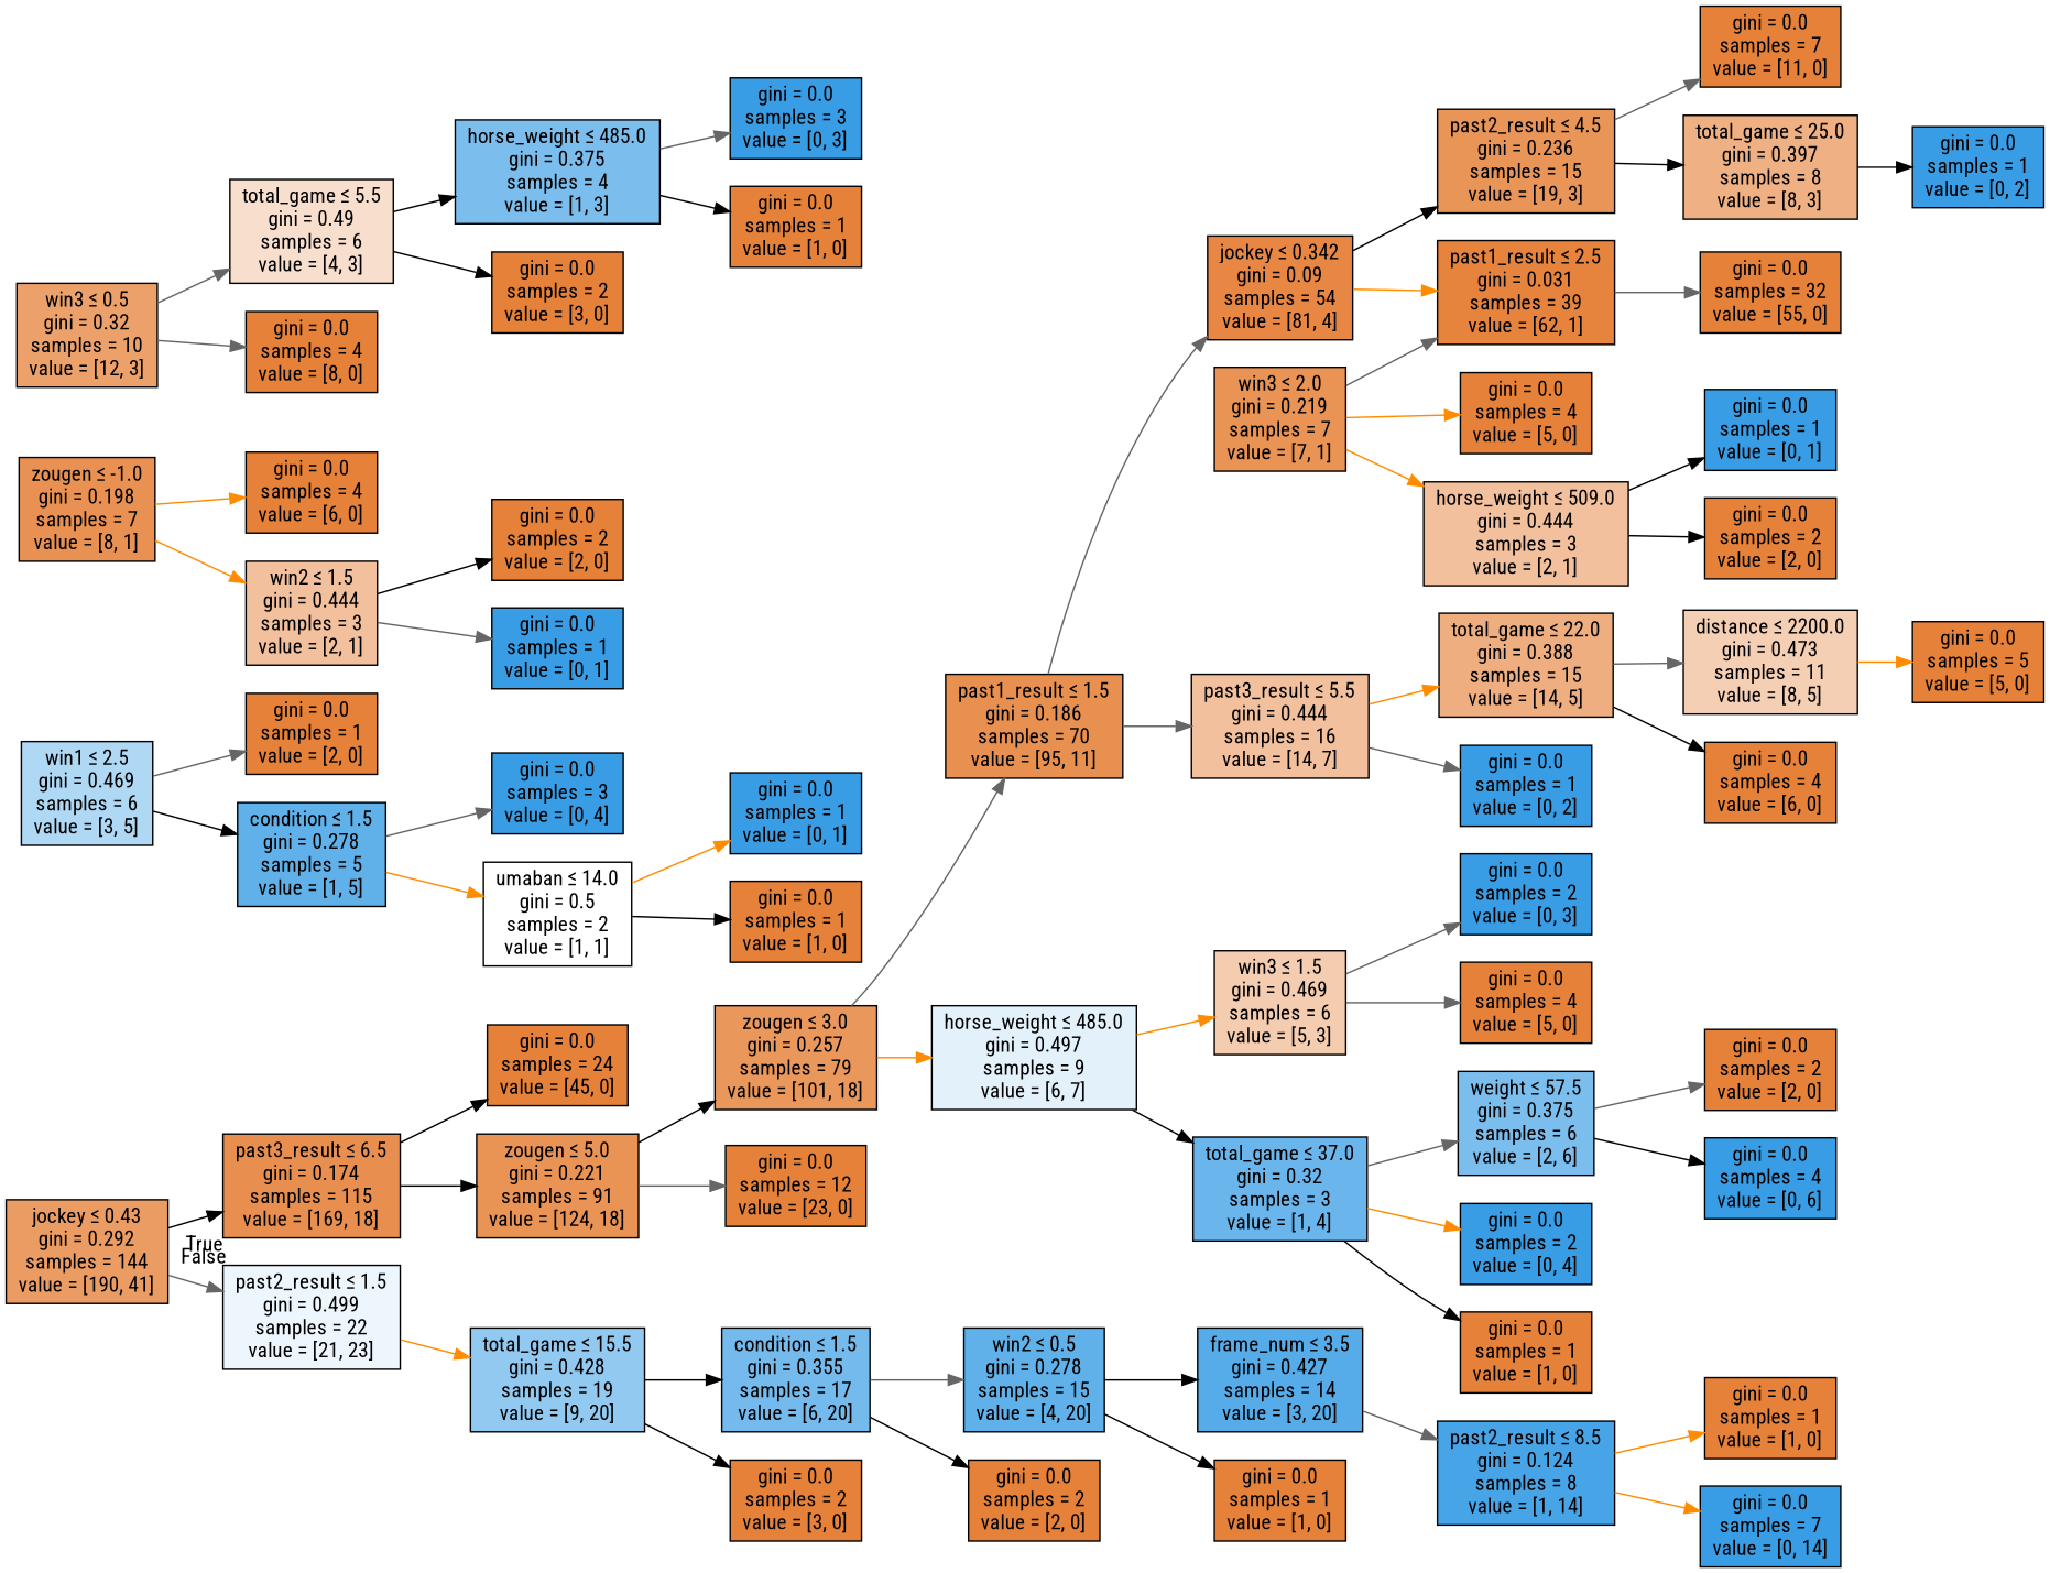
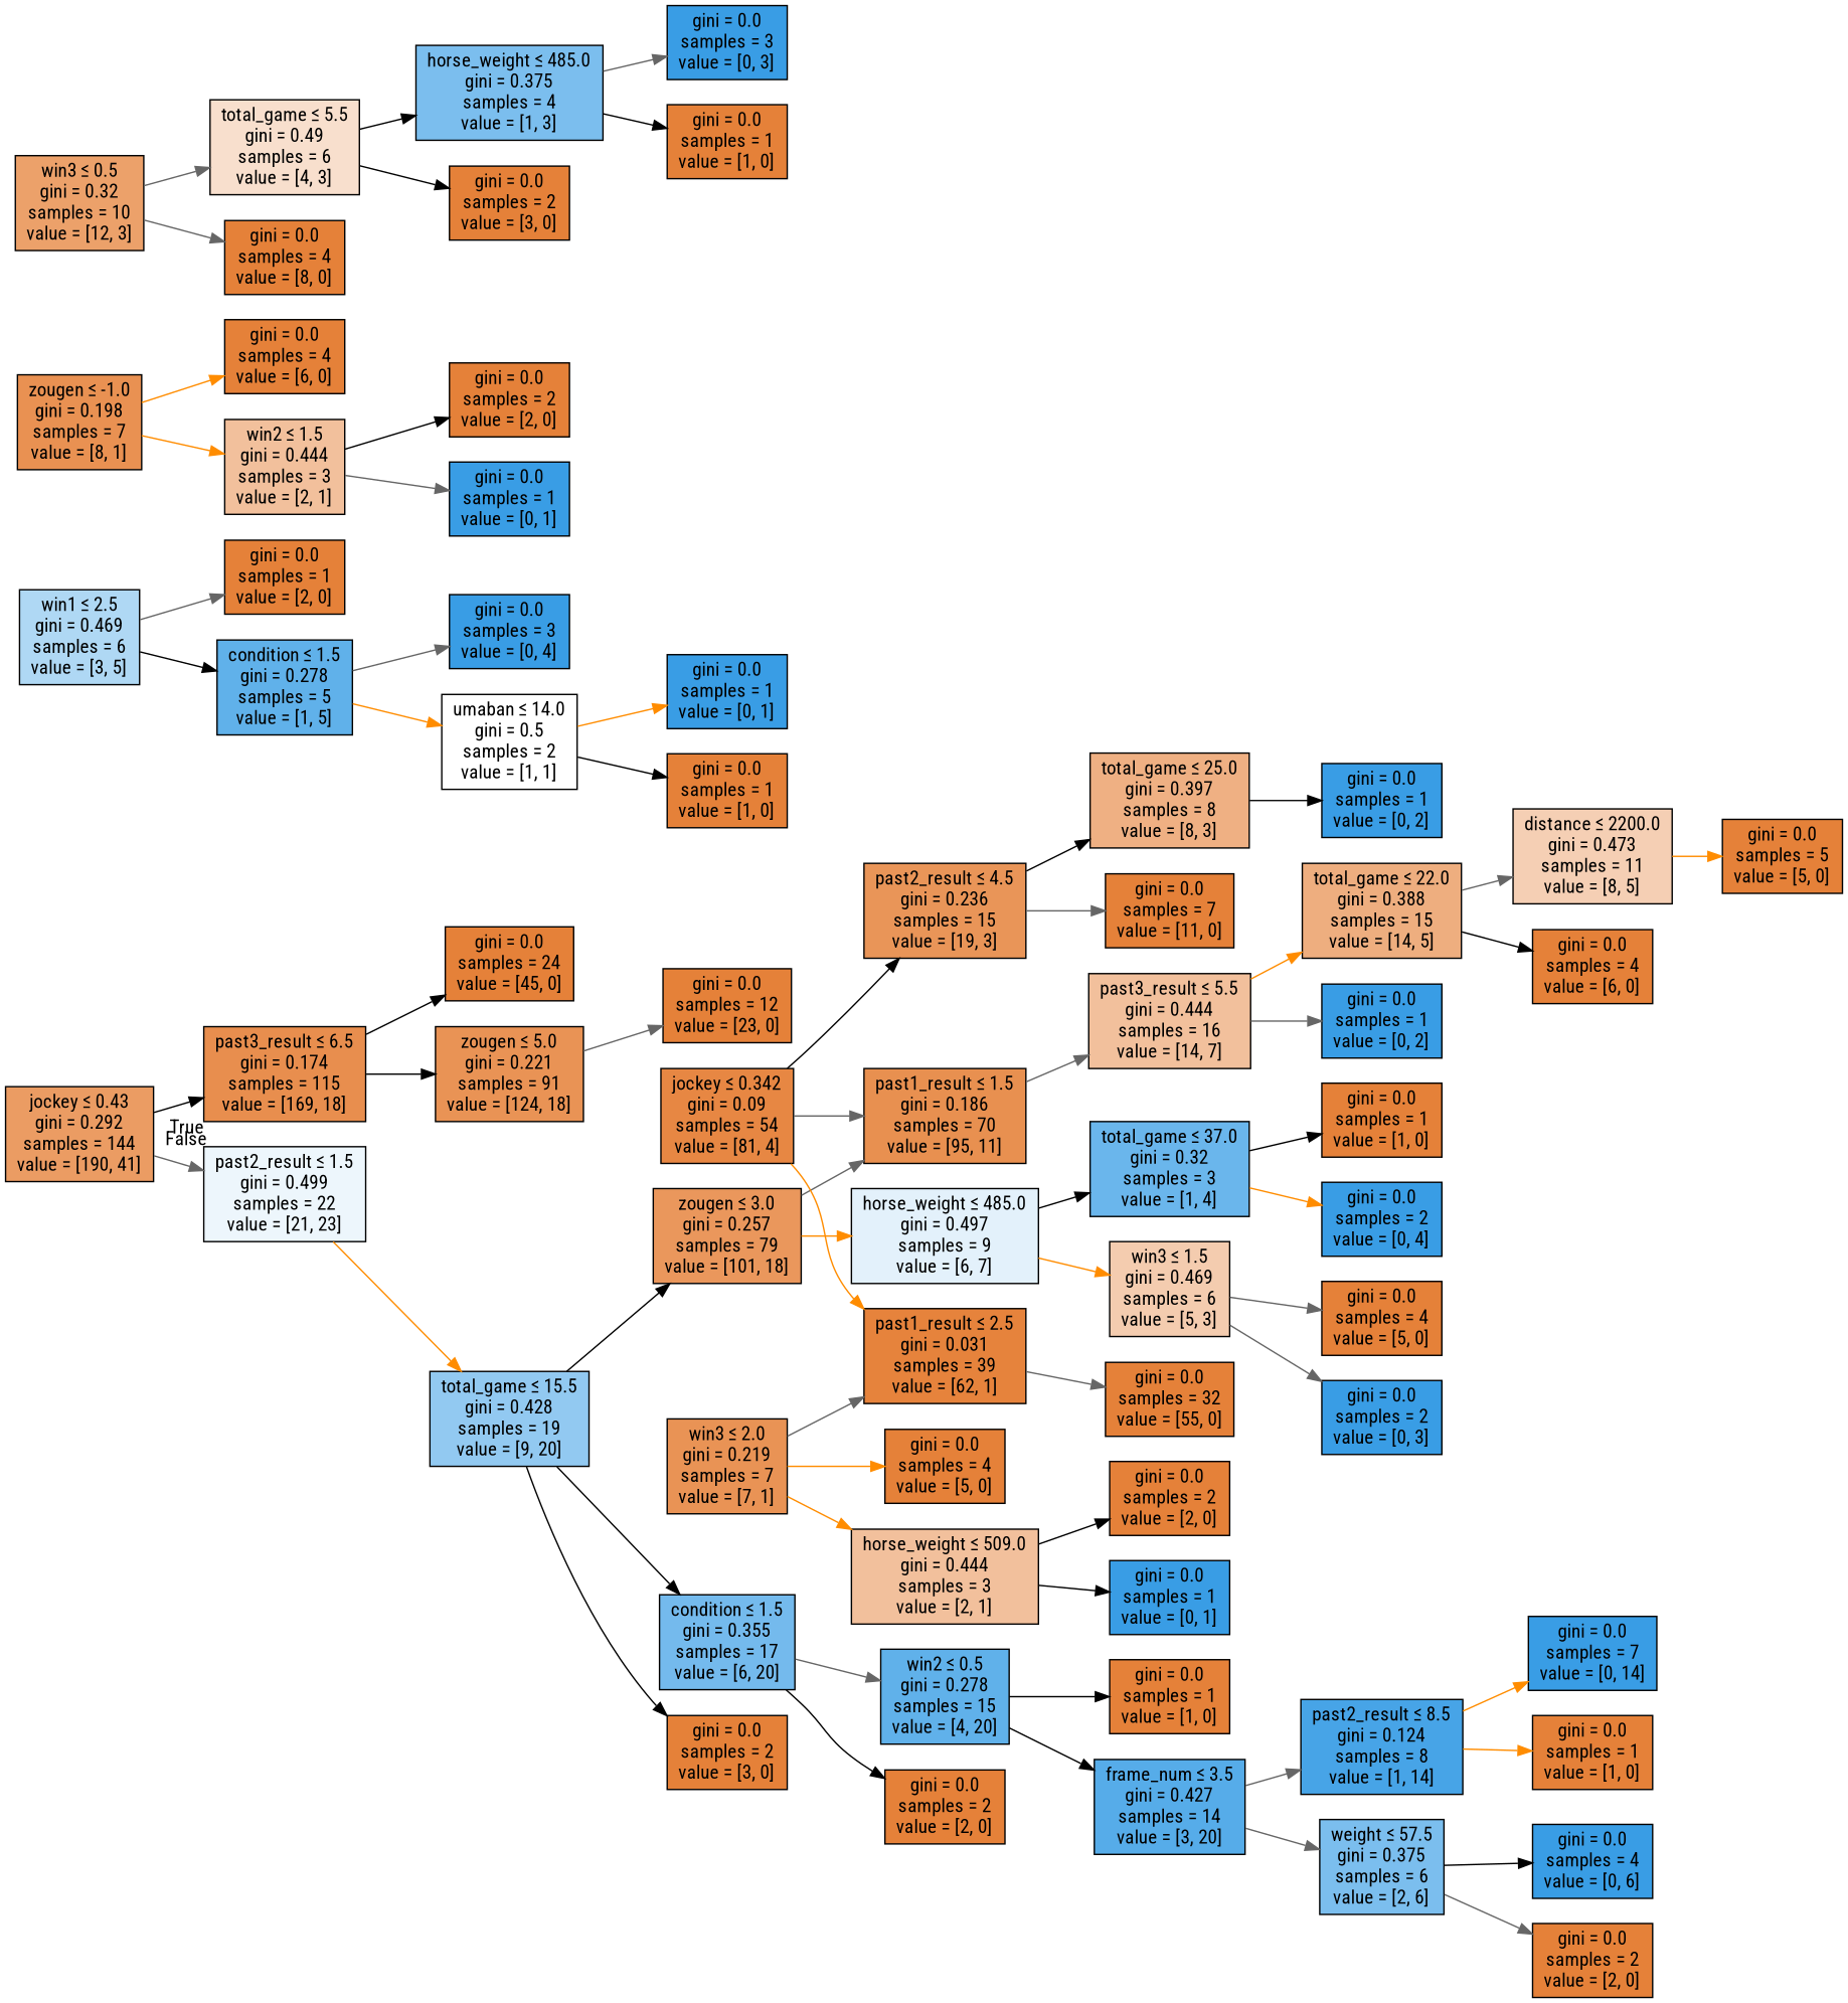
  digraph {
    fontname="Roboto Condensed"
    rankdir=LR
    node [color=black fillcolor="#e58139ff" fontname="Roboto Condensed" shape=box style=filled]
    edge [color=black fontname="Roboto Condensed"]
    n1 [fillcolor="#e58139c8" label=<jockey &le; 0.43<br/>gini = 0.292<br/>samples = 144<br/>value = [190, 41]>]
    n2 [fillcolor="#e58139e4" label=<past3_result &le; 6.5<br/>gini = 0.174<br/>samples = 115<br/>value = [169, 18]>]
    n3 [fillcolor="#399de516" label=<past2_result &le; 1.5<br/>gini = 0.499<br/>samples = 22<br/>value = [21, 23]>]
    n4 [fillcolor="#e58139da" label=<zougen &le; 5.0<br/>gini = 0.221<br/>samples = 91<br/>value = [124, 18]>]
    n5 [label=<gini = 0.0<br/>samples = 24<br/>value = [45, 0]>]
    n6 [fillcolor="#399de58c" label=<total_game &le; 15.5<br/>gini = 0.428<br/>samples = 19<br/>value = [9, 20]>]
    n7 [fillcolor="#e58139d2" label=<zougen &le; 3.0<br/>gini = 0.257<br/>samples = 79<br/>value = [101, 18]>]
    n8 [label=<gini = 0.0<br/>samples = 12<br/>value = [23, 0]>]
    n9 [fillcolor="#e58139e1" label=<past1_result &le; 1.5<br/>gini = 0.186<br/>samples = 70<br/>value = [95, 11]>]
    n10 [fillcolor="#399de524" label=<horse_weight &le; 485.0<br/>gini = 0.497<br/>samples = 9<br/>value = [6, 7]>]
    n11 [fillcolor="#e581397f" label=<past3_result &le; 5.5<br/>gini = 0.444<br/>samples = 16<br/>value = [14, 7]>]
    n12 [fillcolor="#e58139f2" label=<jockey &le; 0.342<br/>gini = 0.09<br/>samples = 54<br/>value = [81, 4]>]
    n13 [fillcolor="#399de5bf" label=<total_game &le; 37.0<br/>gini = 0.32<br/>samples = 3<br/>value = [1, 4]>]
    n14 [fillcolor="#e5813966" label=<win3 &le; 1.5<br/>gini = 0.469<br/>samples = 6<br/>value = [5, 3]>]
    n15 [fillcolor="#e58139a4" label=<total_game &le; 22.0<br/>gini = 0.388<br/>samples = 15<br/>value = [14, 5]>]
    n16 [fillcolor="#399de5ff" label=<gini = 0.0<br/>samples = 1<br/>value = [0, 2]>]
    n17 [fillcolor="#e58139fb" label=<past1_result &le; 2.5<br/>gini = 0.031<br/>samples = 39<br/>value = [62, 1]>]
    n18 [fillcolor="#e58139d7" label=<past2_result &le; 4.5<br/>gini = 0.236<br/>samples = 15<br/>value = [19, 3]>]
    n19 [fillcolor="#e5813960" label=<distance &le; 2200.0<br/>gini = 0.473<br/>samples = 11<br/>value = [8, 5]>]
    n20 [label=<gini = 0.0<br/>samples = 4<br/>value = [6, 0]>]
    n21 [label=<gini = 0.0<br/>samples = 5<br/>value = [5, 0]>]
    n22 [fillcolor="#399de566" label=<win1 &le; 2.5<br/>gini = 0.469<br/>samples = 6<br/>value = [3, 5]>]
    n23 [label=<gini = 0.0<br/>samples = 1<br/>value = [2, 0]>]
    n24 [fillcolor="#399de5cc" label=<condition &le; 1.5<br/>gini = 0.278<br/>samples = 5<br/>value = [1, 5]>]
    n25 [fillcolor="#399de5ff" label=<gini = 0.0<br/>samples = 3<br/>value = [0, 4]>]
    n26 [fillcolor="#e5813900" label=<umaban &le; 14.0<br/>gini = 0.5<br/>samples = 2<br/>value = [1, 1]>]
    n27 [fillcolor="#399de5ff" label=<gini = 0.0<br/>samples = 1<br/>value = [0, 1]>]
    n28 [label=<gini = 0.0<br/>samples = 1<br/>value = [1, 0]>]
    n29 [label=<gini = 0.0<br/>samples = 32<br/>value = [55, 0]>]
    n30 [fillcolor="#e581399f" label=<total_game &le; 25.0<br/>gini = 0.397<br/>samples = 8<br/>value = [8, 3]>]
    n31 [label=<gini = 0.0<br/>samples = 7<br/>value = [11, 0]>]
    n32 [fillcolor="#e58139db" label=<win3 &le; 2.0<br/>gini = 0.219<br/>samples = 7<br/>value = [7, 1]>]
    n33 [label=<gini = 0.0<br/>samples = 4<br/>value = [5, 0]>]
    n34 [fillcolor="#e581397f" label=<horse_weight &le; 509.0<br/>gini = 0.444<br/>samples = 3<br/>value = [2, 1]>]
    n35 [label=<gini = 0.0<br/>samples = 2<br/>value = [2, 0]>]
    n36 [fillcolor="#399de5ff" label=<gini = 0.0<br/>samples = 1<br/>value = [0, 1]>]
    n37 [fillcolor="#399de5ff" label=<gini = 0.0<br/>samples = 1<br/>value = [0, 2]>]
    n38 [fillcolor="#e58139df" label=<zougen &le; -1.0<br/>gini = 0.198<br/>samples = 7<br/>value = [8, 1]>]
    n39 [label=<gini = 0.0<br/>samples = 4<br/>value = [6, 0]>]
    n40 [fillcolor="#e581397f" label=<win2 &le; 1.5<br/>gini = 0.444<br/>samples = 3<br/>value = [2, 1]>]
    n41 [label=<gini = 0.0<br/>samples = 2<br/>value = [2, 0]>]
    n42 [fillcolor="#399de5ff" label=<gini = 0.0<br/>samples = 1<br/>value = [0, 1]>]
    n43 [fillcolor="#399de5ff" label=<gini = 0.0<br/>samples = 2<br/>value = [0, 4]>]
    n44 [label=<gini = 0.0<br/>samples = 1<br/>value = [1, 0]>]
    n45 [fillcolor="#399de5ff" label=<gini = 0.0<br/>samples = 2<br/>value = [0, 3]>]
    n46 [label=<gini = 0.0<br/>samples = 4<br/>value = [5, 0]>]
    n47 [fillcolor="#e58139bf" label=<win3 &le; 0.5<br/>gini = 0.32<br/>samples = 10<br/>value = [12, 3]>]
    n48 [fillcolor="#e5813940" label=<total_game &le; 5.5<br/>gini = 0.49<br/>samples = 6<br/>value = [4, 3]>]
    n49 [label=<gini = 0.0<br/>samples = 4<br/>value = [8, 0]>]
    n50 [fillcolor="#399de5b3" label=<condition &le; 1.5<br/>gini = 0.355<br/>samples = 17<br/>value = [6, 20]>]
    n51 [label=<gini = 0.0<br/>samples = 2<br/>value = [3, 0]>]
    n52 [fillcolor="#399de5aa" label=<horse_weight &le; 485.0<br/>gini = 0.375<br/>samples = 4<br/>value = [1, 3]>]
    n53 [label=<gini = 0.0<br/>samples = 2<br/>value = [3, 0]>]
    n54 [fillcolor="#399de5ff" label=<gini = 0.0<br/>samples = 3<br/>value = [0, 3]>]
    n55 [label=<gini = 0.0<br/>samples = 1<br/>value = [1, 0]>]
    n56 [fillcolor="#399de5cc" label=<win2 &le; 0.5<br/>gini = 0.278<br/>samples = 15<br/>value = [4, 20]>]
    n57 [label=<gini = 0.0<br/>samples = 2<br/>value = [2, 0]>]
    n58 [label=<gini = 0.0<br/>samples = 1<br/>value = [1, 0]>]
    n59 [fillcolor="#399de5d9" label=<frame_num &le; 3.5<br/>gini = 0.427<br/>samples = 14<br/>value = [3, 20]>]
    n60 [fillcolor="#399de5aa" label=<weight &le; 57.5<br/>gini = 0.375<br/>samples = 6<br/>value = [2, 6]>]
    n61 [fillcolor="#399de5ed" label=<past2_result &le; 8.5<br/>gini = 0.124<br/>samples = 8<br/>value = [1, 14]>]
    n62 [fillcolor="#399de5ff" label=<gini = 0.0<br/>samples = 4<br/>value = [0, 6]>]
    n63 [label=<gini = 0.0<br/>samples = 2<br/>value = [2, 0]>]
    n64 [fillcolor="#399de5ff" label=<gini = 0.0<br/>samples = 7<br/>value = [0, 14]>]
    n65 [label=<gini = 0.0<br/>samples = 1<br/>value = [1, 0]>]
    n1 -> n2 [headlabel=True labelangle=45 labeldistance=2.5]
    n1 -> n3 [color=gray40 headlabel=False labelangle=-45 labeldistance=2.5]
    n2 -> n4
    n2 -> n5
    n3 -> n6 [color=darkorange]
-   n4 -> n7
+   n6 -> n7
    n4 -> n8 [color=gray40]
    n6 -> n50
    n6 -> n51
    n7 -> n9 [color=gray40]
    n7 -> n10 [color=darkorange]
    n9 -> n11 [color=gray40]
-   n9 -> n12 [color=gray40]
+   n12 -> n9 [color=gray40]
    n10 -> n13
    n10 -> n14 [color=darkorange]
    n11 -> n15 [color=darkorange]
    n11 -> n16 [color=gray40]
    n12 -> n17 [color=darkorange]
    n12 -> n18
    n13 -> n43 [color=darkorange]
    n13 -> n44
    n14 -> n45 [color=gray40]
    n14 -> n46 [color=gray40]
    n15 -> n19 [color=gray40]
    n15 -> n20
    n17 -> n29 [color=gray40]
    n18 -> n30
    n18 -> n31 [color=gray40]
    n19 -> n21 [color=darkorange]
    n22 -> n23 [color=gray40]
    n22 -> n24
    n24 -> n25 [color=gray40]
    n24 -> n26 [color=darkorange]
    n26 -> n27 [color=darkorange]
    n26 -> n28
    n30 -> n37
    n32 -> n17 [color=gray40]
    n32 -> n33 [color=darkorange]
    n32 -> n34 [color=darkorange]
    n34 -> n35
    n34 -> n36
    n38 -> n39 [color=darkorange]
    n38 -> n40 [color=darkorange]
    n40 -> n41
    n40 -> n42 [color=gray40]
    n47 -> n48 [color=gray40]
    n47 -> n49 [color=gray40]
    n48 -> n52
    n48 -> n53
    n50 -> n56 [color=gray40]
    n50 -> n57
    n52 -> n54 [color=gray40]
    n52 -> n55
    n56 -> n58
    n56 -> n59
-   n13 -> n60 [color=gray40]
+   n59 -> n60 [color=gray40]
    n59 -> n61 [color=gray40]
    n60 -> n62
    n60 -> n63 [color=gray40]
    n61 -> n64 [color=darkorange]
    n61 -> n65 [color=darkorange]
  }
